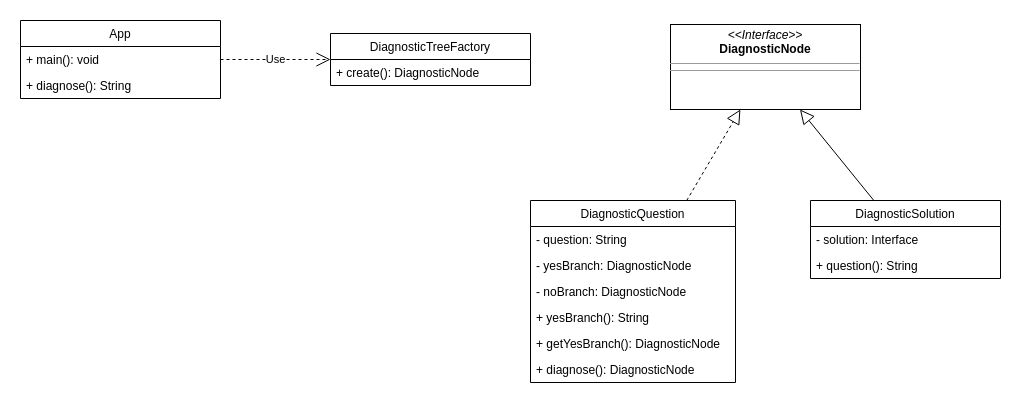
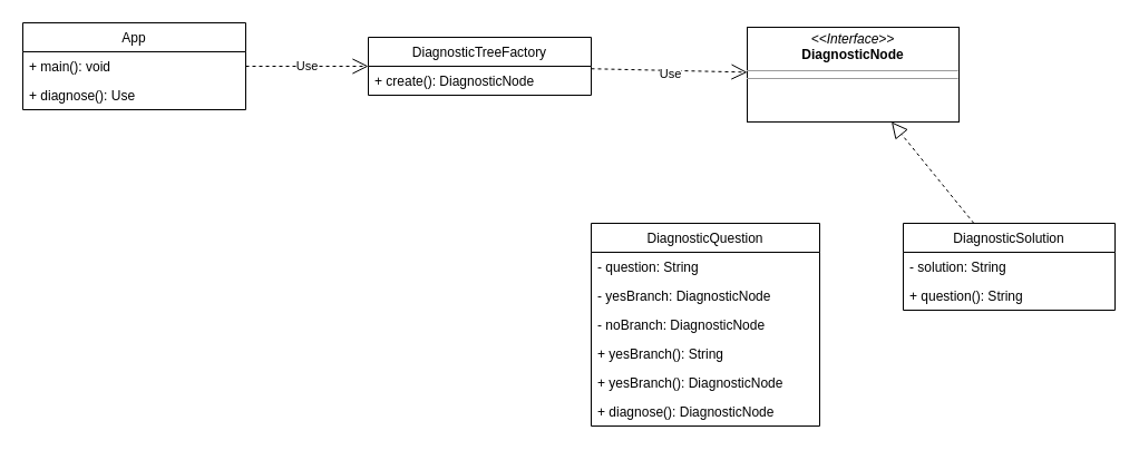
  <mxCell id="0" />
  <mxCell id="1" parent="0" />
  <mxCell id="2" value="DiagnosticQuestion" style="swimlane;fontStyle=0;childLayout=stackLayout;horizontal=1;startSize=26;fillColor=none;horizontalStack=0;resizeParent=1;resizeParentMax=0;resizeLast=0;collapsible=1;marginBottom=0;" parent="1" vertex="1"><mxGeometry x="530" y="200" width="205" height="182" as="geometry" /></mxCell>
  <mxCell id="3" value="- question: String" style="text;strokeColor=none;fillColor=none;align=left;verticalAlign=top;spacingLeft=4;spacingRight=4;overflow=hidden;rotatable=0;points=[[0,0.5],[1,0.5]];portConstraint=eastwest;" parent="2" vertex="1"><mxGeometry y="26" width="205" height="26" as="geometry" /></mxCell>
  <mxCell id="4" value="- yesBranch: DiagnosticNode" style="text;strokeColor=none;fillColor=none;align=left;verticalAlign=top;spacingLeft=4;spacingRight=4;overflow=hidden;rotatable=0;points=[[0,0.5],[1,0.5]];portConstraint=eastwest;" parent="2" vertex="1"><mxGeometry y="52" width="205" height="26" as="geometry" /></mxCell>
  <mxCell id="5" value="- noBranch: DiagnosticNode" style="text;strokeColor=none;fillColor=none;align=left;verticalAlign=top;spacingLeft=4;spacingRight=4;overflow=hidden;rotatable=0;points=[[0,0.5],[1,0.5]];portConstraint=eastwest;" parent="2" vertex="1"><mxGeometry y="78" width="205" height="26" as="geometry" /></mxCell>
  <mxCell id="6" value="+ yesBranch(): String" style="text;strokeColor=none;fillColor=none;align=left;verticalAlign=top;spacingLeft=4;spacingRight=4;overflow=hidden;rotatable=0;points=[[0,0.5],[1,0.5]];portConstraint=eastwest;" vertex="1" parent="2"><mxGeometry y="104" width="205" height="26" as="geometry" /></mxCell>
- <mxCell id="7" value="+ getYesBranch(): DiagnosticNode&#10;" style="text;strokeColor=none;fillColor=none;align=left;verticalAlign=top;spacingLeft=4;spacingRight=4;overflow=hidden;rotatable=0;points=[[0,0.5],[1,0.5]];portConstraint=eastwest;" vertex="1" parent="2"><mxGeometry y="130" width="205" height="26" as="geometry" /></mxCell>
+ <mxCell id="7" value="+ yesBranch(): DiagnosticNode&#10;" style="text;strokeColor=none;fillColor=none;align=left;verticalAlign=top;spacingLeft=4;spacingRight=4;overflow=hidden;rotatable=0;points=[[0,0.5],[1,0.5]];portConstraint=eastwest;" vertex="1" parent="2"><mxGeometry y="130" width="205" height="26" as="geometry" /></mxCell>
  <mxCell id="8" value="+ diagnose(): DiagnosticNode" style="text;strokeColor=none;fillColor=none;align=left;verticalAlign=top;spacingLeft=4;spacingRight=4;overflow=hidden;rotatable=0;points=[[0,0.5],[1,0.5]];portConstraint=eastwest;" vertex="1" parent="2"><mxGeometry y="156" width="205" height="26" as="geometry" /></mxCell>
  <mxCell id="9" value="&lt;p style=&quot;margin:0px;margin-top:4px;text-align:center;&quot;&gt;&lt;i&gt;&amp;lt;&amp;lt;Interface&amp;gt;&amp;gt;&lt;/i&gt;&lt;br&gt;&lt;b&gt;DiagnosticNode&lt;/b&gt;&lt;br&gt;&lt;/p&gt;&lt;hr size=&quot;1&quot;&gt;&lt;hr size=&quot;1&quot;&gt;&lt;p style=&quot;margin:0px;margin-left:4px;&quot;&gt;&lt;br&gt;&lt;/p&gt;" style="verticalAlign=top;align=left;overflow=fill;fontSize=12;fontFamily=Helvetica;html=1;" parent="1" vertex="1"><mxGeometry x="670" y="24" width="190" height="85" as="geometry" /></mxCell>
  <mxCell id="10" value="DiagnosticSolution" style="swimlane;fontStyle=0;childLayout=stackLayout;horizontal=1;startSize=26;fillColor=none;horizontalStack=0;resizeParent=1;resizeParentMax=0;resizeLast=0;collapsible=1;marginBottom=0;" parent="1" vertex="1"><mxGeometry x="810" y="200" width="190" height="78" as="geometry" /></mxCell>
- <mxCell id="11" value="- solution: Interface" style="text;strokeColor=none;fillColor=none;align=left;verticalAlign=top;spacingLeft=4;spacingRight=4;overflow=hidden;rotatable=0;points=[[0,0.5],[1,0.5]];portConstraint=eastwest;" parent="10" vertex="1"><mxGeometry y="26" width="190" height="26" as="geometry" /></mxCell>
+ <mxCell id="11" value="- solution: String" style="text;strokeColor=none;fillColor=none;align=left;verticalAlign=top;spacingLeft=4;spacingRight=4;overflow=hidden;rotatable=0;points=[[0,0.5],[1,0.5]];portConstraint=eastwest;" parent="10" vertex="1"><mxGeometry y="26" width="190" height="26" as="geometry" /></mxCell>
  <mxCell id="12" value="+ question(): String" style="text;strokeColor=none;fillColor=none;align=left;verticalAlign=top;spacingLeft=4;spacingRight=4;overflow=hidden;rotatable=0;points=[[0,0.5],[1,0.5]];portConstraint=eastwest;" parent="10" vertex="1"><mxGeometry y="52" width="190" height="26" as="geometry" /></mxCell>
- <mxCell id="13" value="" style="endArrow=block;dashed=1;endFill=0;endSize=12;html=1;rounded=0;" parent="1" source="2" target="9" edge="1"><mxGeometry width="160" relative="1" as="geometry"><mxPoint x="640" y="370" as="sourcePoint" /><mxPoint x="800" y="370" as="targetPoint" /></mxGeometry></mxCell>
- <mxCell id="14" value="" style="endArrow=block;dashed=0;endFill=0;endSize=12;html=1;rounded=0;" parent="1" source="10" target="9" edge="1"><mxGeometry width="160" relative="1" as="geometry"><mxPoint x="650.198" y="230" as="sourcePoint" /><mxPoint x="727.426" y="150" as="targetPoint" /></mxGeometry></mxCell>
+ <mxCell id="14" value="" style="endArrow=block;dashed=1;endFill=0;endSize=12;html=1;rounded=0;" parent="1" source="10" target="9" edge="1"><mxGeometry width="160" relative="1" as="geometry"><mxPoint x="650.198" y="230" as="sourcePoint" /><mxPoint x="727.426" y="150" as="targetPoint" /></mxGeometry></mxCell>
  <mxCell id="15" value="App" style="swimlane;fontStyle=0;childLayout=stackLayout;horizontal=1;startSize=26;fillColor=none;horizontalStack=0;resizeParent=1;resizeParentMax=0;resizeLast=0;collapsible=1;marginBottom=0;" parent="1" vertex="1"><mxGeometry x="20" y="20" width="200" height="78" as="geometry" /></mxCell>
  <mxCell id="16" value="+ main(): void" style="text;strokeColor=none;fillColor=none;align=left;verticalAlign=top;spacingLeft=4;spacingRight=4;overflow=hidden;rotatable=0;points=[[0,0.5],[1,0.5]];portConstraint=eastwest;" parent="15" vertex="1"><mxGeometry y="26" width="200" height="26" as="geometry" /></mxCell>
- <mxCell id="17" value="+ diagnose(): String" style="text;strokeColor=none;fillColor=none;align=left;verticalAlign=top;spacingLeft=4;spacingRight=4;overflow=hidden;rotatable=0;points=[[0,0.5],[1,0.5]];portConstraint=eastwest;" parent="15" vertex="1"><mxGeometry y="52" width="200" height="26" as="geometry" /></mxCell>
+ <mxCell id="17" value="+ diagnose(): Use" style="text;strokeColor=none;fillColor=none;align=left;verticalAlign=top;spacingLeft=4;spacingRight=4;overflow=hidden;rotatable=0;points=[[0,0.5],[1,0.5]];portConstraint=eastwest;" parent="15" vertex="1"><mxGeometry y="52" width="200" height="26" as="geometry" /></mxCell>
  <mxCell id="18" value="DiagnosticTreeFactory" style="swimlane;fontStyle=0;childLayout=stackLayout;horizontal=1;startSize=26;fillColor=none;horizontalStack=0;resizeParent=1;resizeParentMax=0;resizeLast=0;collapsible=1;marginBottom=0;" parent="1" vertex="1"><mxGeometry x="330" y="33" width="200" height="52" as="geometry" /></mxCell>
  <mxCell id="19" value="+ create(): DiagnosticNode" style="text;strokeColor=none;fillColor=none;align=left;verticalAlign=top;spacingLeft=4;spacingRight=4;overflow=hidden;rotatable=0;points=[[0,0.5],[1,0.5]];portConstraint=eastwest;" parent="18" vertex="1"><mxGeometry y="26" width="200" height="26" as="geometry" /></mxCell>
+ <mxCell id="20" value="Use" style="endArrow=open;endSize=12;dashed=1;html=1;rounded=0;" parent="1" source="18" target="9" edge="1"><mxGeometry x="0.013" y="-3" width="160" relative="1" as="geometry"><mxPoint x="521.207" y="510" as="sourcePoint" /><mxPoint x="597.391" y="334" as="targetPoint" /><Array as="points" /><mxPoint as="offset" /></mxGeometry></mxCell>
  <mxCell id="21" value="Use" style="endArrow=open;endSize=12;dashed=1;html=1;rounded=0;" parent="1" source="15" target="18" edge="1"><mxGeometry width="160" relative="1" as="geometry"><mxPoint x="-110" y="-277" as="sourcePoint" /><mxPoint x="50" y="-277" as="targetPoint" /></mxGeometry></mxCell>
